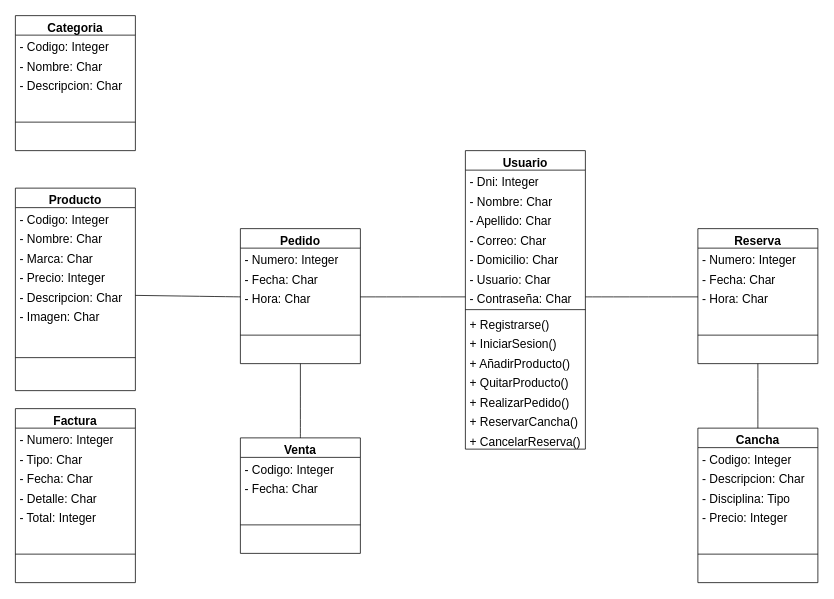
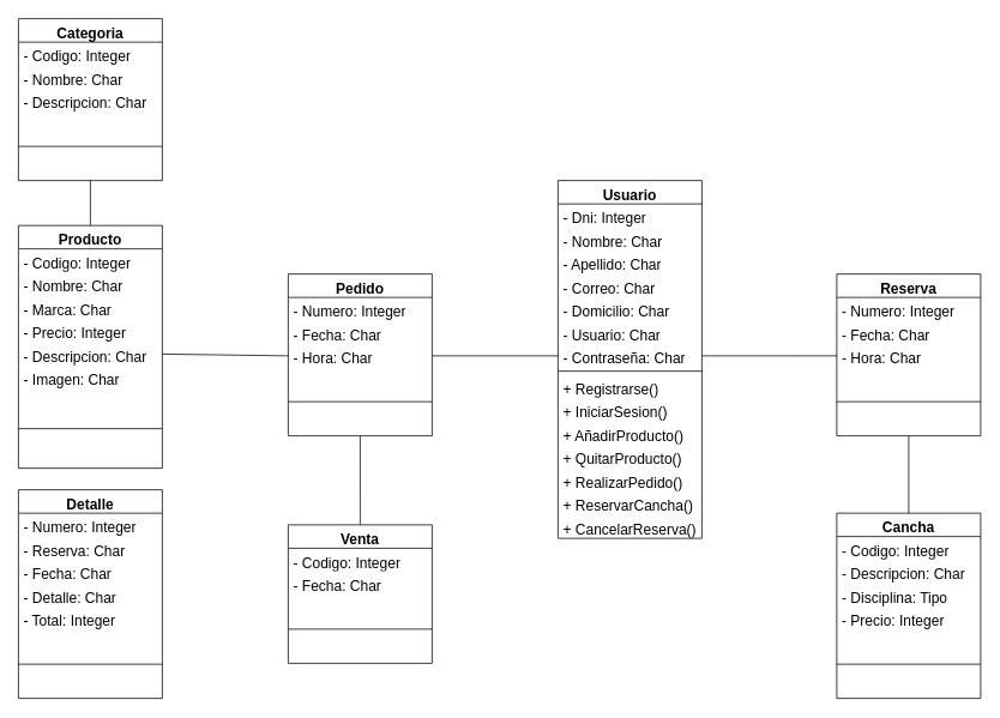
  <mxCell id="0" />
  <mxCell id="1" parent="0" />
  <mxCell id="2" value="Usuario" style="swimlane;fontStyle=1;align=center;verticalAlign=top;childLayout=stackLayout;horizontal=1;startSize=26;horizontalStack=0;resizeParent=1;resizeParentMax=0;resizeLast=0;collapsible=1;marginBottom=0;whiteSpace=wrap;html=1;fontSize=16;rounded=0;labelBackgroundColor=none;" vertex="1" parent="1"><mxGeometry x="620" y="200" width="160" height="398" as="geometry" /></mxCell>
  <mxCell id="3" value="- Dni: Integer" style="text;strokeColor=none;fillColor=none;align=left;verticalAlign=top;spacingLeft=4;spacingRight=4;overflow=hidden;rotatable=0;points=[[0,0.5],[1,0.5]];portConstraint=eastwest;whiteSpace=wrap;html=1;fontSize=16;rounded=0;labelBackgroundColor=none;" vertex="1" parent="2"><mxGeometry y="26" width="160" height="26" as="geometry" /></mxCell>
  <mxCell id="4" value="- Nombre: Char" style="text;strokeColor=none;fillColor=none;align=left;verticalAlign=top;spacingLeft=4;spacingRight=4;overflow=hidden;rotatable=0;points=[[0,0.5],[1,0.5]];portConstraint=eastwest;whiteSpace=wrap;html=1;fontSize=16;rounded=0;labelBackgroundColor=none;" vertex="1" parent="2"><mxGeometry y="52" width="160" height="26" as="geometry" /></mxCell>
  <mxCell id="5" value="- Apellido: Char" style="text;strokeColor=none;fillColor=none;align=left;verticalAlign=top;spacingLeft=4;spacingRight=4;overflow=hidden;rotatable=0;points=[[0,0.5],[1,0.5]];portConstraint=eastwest;whiteSpace=wrap;html=1;fontSize=16;rounded=0;labelBackgroundColor=none;" vertex="1" parent="2"><mxGeometry y="78" width="160" height="26" as="geometry" /></mxCell>
  <mxCell id="6" value="- Correo: Char" style="text;strokeColor=none;fillColor=none;align=left;verticalAlign=top;spacingLeft=4;spacingRight=4;overflow=hidden;rotatable=0;points=[[0,0.5],[1,0.5]];portConstraint=eastwest;whiteSpace=wrap;html=1;fontSize=16;rounded=0;labelBackgroundColor=none;" vertex="1" parent="2"><mxGeometry y="104" width="160" height="26" as="geometry" /></mxCell>
  <mxCell id="7" value="- Domicilio: Char" style="text;strokeColor=none;fillColor=none;align=left;verticalAlign=top;spacingLeft=4;spacingRight=4;overflow=hidden;rotatable=0;points=[[0,0.5],[1,0.5]];portConstraint=eastwest;whiteSpace=wrap;html=1;fontSize=16;rounded=0;labelBackgroundColor=none;" vertex="1" parent="2"><mxGeometry y="130" width="160" height="26" as="geometry" /></mxCell>
  <mxCell id="8" value="- Usuario: Char" style="text;strokeColor=none;fillColor=none;align=left;verticalAlign=top;spacingLeft=4;spacingRight=4;overflow=hidden;rotatable=0;points=[[0,0.5],[1,0.5]];portConstraint=eastwest;whiteSpace=wrap;html=1;fontSize=16;rounded=0;labelBackgroundColor=none;" vertex="1" parent="2"><mxGeometry y="156" width="160" height="26" as="geometry" /></mxCell>
  <mxCell id="9" value="- Contraseña: Char" style="text;strokeColor=none;fillColor=none;align=left;verticalAlign=top;spacingLeft=4;spacingRight=4;overflow=hidden;rotatable=0;points=[[0,0.5],[1,0.5]];portConstraint=eastwest;whiteSpace=wrap;html=1;fontSize=16;rounded=0;labelBackgroundColor=none;" vertex="1" parent="2"><mxGeometry y="182" width="160" height="26" as="geometry" /></mxCell>
  <mxCell id="10" value="" style="line;strokeWidth=1;fillColor=none;align=left;verticalAlign=middle;spacingTop=-1;spacingLeft=3;spacingRight=3;rotatable=0;labelPosition=right;points=[];portConstraint=eastwest;fontSize=16;rounded=0;labelBackgroundColor=none;" vertex="1" parent="2"><mxGeometry y="208" width="160" height="8" as="geometry" /></mxCell>
  <mxCell id="11" value="+ Registrarse()" style="text;strokeColor=none;fillColor=none;align=left;verticalAlign=top;spacingLeft=4;spacingRight=4;overflow=hidden;rotatable=0;points=[[0,0.5],[1,0.5]];portConstraint=eastwest;whiteSpace=wrap;html=1;fontSize=16;rounded=0;labelBackgroundColor=none;" vertex="1" parent="2"><mxGeometry y="216" width="160" height="26" as="geometry" /></mxCell>
  <mxCell id="12" value="+ IniciarSesion()" style="text;strokeColor=none;fillColor=none;align=left;verticalAlign=top;spacingLeft=4;spacingRight=4;overflow=hidden;rotatable=0;points=[[0,0.5],[1,0.5]];portConstraint=eastwest;whiteSpace=wrap;html=1;fontSize=16;rounded=0;labelBackgroundColor=none;" vertex="1" parent="2"><mxGeometry y="242" width="160" height="26" as="geometry" /></mxCell>
  <mxCell id="13" value="+ AñadirProducto()" style="text;strokeColor=none;fillColor=none;align=left;verticalAlign=top;spacingLeft=4;spacingRight=4;overflow=hidden;rotatable=0;points=[[0,0.5],[1,0.5]];portConstraint=eastwest;whiteSpace=wrap;html=1;fontSize=16;rounded=0;labelBackgroundColor=none;" vertex="1" parent="2"><mxGeometry y="268" width="160" height="26" as="geometry" /></mxCell>
  <mxCell id="14" value="+ QuitarProducto()" style="text;strokeColor=none;fillColor=none;align=left;verticalAlign=top;spacingLeft=4;spacingRight=4;overflow=hidden;rotatable=0;points=[[0,0.5],[1,0.5]];portConstraint=eastwest;whiteSpace=wrap;html=1;fontSize=16;rounded=0;labelBackgroundColor=none;" vertex="1" parent="2"><mxGeometry y="294" width="160" height="26" as="geometry" /></mxCell>
  <mxCell id="15" value="+ RealizarPedido()" style="text;strokeColor=none;fillColor=none;align=left;verticalAlign=top;spacingLeft=4;spacingRight=4;overflow=hidden;rotatable=0;points=[[0,0.5],[1,0.5]];portConstraint=eastwest;whiteSpace=wrap;html=1;fontSize=16;rounded=0;labelBackgroundColor=none;" vertex="1" parent="2"><mxGeometry y="320" width="160" height="26" as="geometry" /></mxCell>
  <mxCell id="16" value="+ ReservarCancha()" style="text;strokeColor=none;fillColor=none;align=left;verticalAlign=top;spacingLeft=4;spacingRight=4;overflow=hidden;rotatable=0;points=[[0,0.5],[1,0.5]];portConstraint=eastwest;whiteSpace=wrap;html=1;fontSize=16;rounded=0;labelBackgroundColor=none;" vertex="1" parent="2"><mxGeometry y="346" width="160" height="26" as="geometry" /></mxCell>
  <mxCell id="17" value="+ CancelarReserva()" style="text;strokeColor=none;fillColor=none;align=left;verticalAlign=top;spacingLeft=4;spacingRight=4;overflow=hidden;rotatable=0;points=[[0,0.5],[1,0.5]];portConstraint=eastwest;whiteSpace=wrap;html=1;fontSize=16;rounded=0;labelBackgroundColor=none;" vertex="1" parent="2"><mxGeometry y="372" width="160" height="26" as="geometry" /></mxCell>
  <mxCell id="18" value="Producto" style="swimlane;fontStyle=1;align=center;verticalAlign=top;childLayout=stackLayout;horizontal=1;startSize=26;horizontalStack=0;resizeParent=1;resizeParentMax=0;resizeLast=0;collapsible=1;marginBottom=0;whiteSpace=wrap;html=1;fontSize=16;rounded=0;labelBackgroundColor=none;" vertex="1" parent="1"><mxGeometry x="20" y="250" width="160" height="270" as="geometry" /></mxCell>
  <mxCell id="19" value="- Codigo: Integer" style="text;strokeColor=none;fillColor=none;align=left;verticalAlign=top;spacingLeft=4;spacingRight=4;overflow=hidden;rotatable=0;points=[[0,0.5],[1,0.5]];portConstraint=eastwest;whiteSpace=wrap;html=1;fontSize=16;rounded=0;labelBackgroundColor=none;" vertex="1" parent="18"><mxGeometry y="26" width="160" height="26" as="geometry" /></mxCell>
  <mxCell id="20" value="- Nombre: Char" style="text;strokeColor=none;fillColor=none;align=left;verticalAlign=top;spacingLeft=4;spacingRight=4;overflow=hidden;rotatable=0;points=[[0,0.5],[1,0.5]];portConstraint=eastwest;whiteSpace=wrap;html=1;fontSize=16;rounded=0;labelBackgroundColor=none;" vertex="1" parent="18"><mxGeometry y="52" width="160" height="26" as="geometry" /></mxCell>
  <mxCell id="21" value="- Marca: Char" style="text;strokeColor=none;fillColor=none;align=left;verticalAlign=top;spacingLeft=4;spacingRight=4;overflow=hidden;rotatable=0;points=[[0,0.5],[1,0.5]];portConstraint=eastwest;whiteSpace=wrap;html=1;fontSize=16;rounded=0;labelBackgroundColor=none;" vertex="1" parent="18"><mxGeometry y="78" width="160" height="26" as="geometry" /></mxCell>
  <mxCell id="22" value="- Precio: Integer" style="text;strokeColor=none;fillColor=none;align=left;verticalAlign=top;spacingLeft=4;spacingRight=4;overflow=hidden;rotatable=0;points=[[0,0.5],[1,0.5]];portConstraint=eastwest;whiteSpace=wrap;html=1;fontSize=16;rounded=0;labelBackgroundColor=none;" vertex="1" parent="18"><mxGeometry y="104" width="160" height="26" as="geometry" /></mxCell>
  <mxCell id="23" value="- Descripcion: Char" style="text;strokeColor=none;fillColor=none;align=left;verticalAlign=top;spacingLeft=4;spacingRight=4;overflow=hidden;rotatable=0;points=[[0,0.5],[1,0.5]];portConstraint=eastwest;whiteSpace=wrap;html=1;fontSize=16;rounded=0;labelBackgroundColor=none;" vertex="1" parent="18"><mxGeometry y="130" width="160" height="26" as="geometry" /></mxCell>
  <mxCell id="24" value="- Imagen: Char" style="text;strokeColor=none;fillColor=none;align=left;verticalAlign=top;spacingLeft=4;spacingRight=4;overflow=hidden;rotatable=0;points=[[0,0.5],[1,0.5]];portConstraint=eastwest;whiteSpace=wrap;html=1;fontSize=16;rounded=0;labelBackgroundColor=none;" vertex="1" parent="18"><mxGeometry y="156" width="160" height="26" as="geometry" /></mxCell>
  <mxCell id="25" value="" style="line;strokeWidth=1;fillColor=none;align=left;verticalAlign=middle;spacingTop=-1;spacingLeft=3;spacingRight=3;rotatable=0;labelPosition=right;points=[];portConstraint=eastwest;fontSize=16;rounded=0;labelBackgroundColor=none;" vertex="1" parent="18"><mxGeometry y="182" width="160" height="88" as="geometry" /></mxCell>
  <mxCell id="26" value="Categoria" style="swimlane;fontStyle=1;align=center;verticalAlign=top;childLayout=stackLayout;horizontal=1;startSize=26;horizontalStack=0;resizeParent=1;resizeParentMax=0;resizeLast=0;collapsible=1;marginBottom=0;whiteSpace=wrap;html=1;fontSize=16;rounded=0;labelBackgroundColor=none;" vertex="1" parent="1"><mxGeometry x="20" y="20" width="160" height="180" as="geometry" /></mxCell>
  <mxCell id="27" value="- Codigo: Integer" style="text;strokeColor=none;fillColor=none;align=left;verticalAlign=top;spacingLeft=4;spacingRight=4;overflow=hidden;rotatable=0;points=[[0,0.5],[1,0.5]];portConstraint=eastwest;whiteSpace=wrap;html=1;fontSize=16;rounded=0;labelBackgroundColor=none;" vertex="1" parent="26"><mxGeometry y="26" width="160" height="26" as="geometry" /></mxCell>
  <mxCell id="28" value="- Nombre: Char" style="text;strokeColor=none;fillColor=none;align=left;verticalAlign=top;spacingLeft=4;spacingRight=4;overflow=hidden;rotatable=0;points=[[0,0.5],[1,0.5]];portConstraint=eastwest;whiteSpace=wrap;html=1;fontSize=16;rounded=0;labelBackgroundColor=none;" vertex="1" parent="26"><mxGeometry y="52" width="160" height="26" as="geometry" /></mxCell>
  <mxCell id="29" value="- Descripcion: Char" style="text;strokeColor=none;fillColor=none;align=left;verticalAlign=top;spacingLeft=4;spacingRight=4;overflow=hidden;rotatable=0;points=[[0,0.5],[1,0.5]];portConstraint=eastwest;whiteSpace=wrap;html=1;fontSize=16;rounded=0;labelBackgroundColor=none;" vertex="1" parent="26"><mxGeometry y="78" width="160" height="26" as="geometry" /></mxCell>
  <mxCell id="30" value="" style="line;strokeWidth=1;fillColor=none;align=left;verticalAlign=middle;spacingTop=-1;spacingLeft=3;spacingRight=3;rotatable=0;labelPosition=right;points=[];portConstraint=eastwest;fontSize=16;rounded=0;labelBackgroundColor=none;" vertex="1" parent="26"><mxGeometry y="104" width="160" height="76" as="geometry" /></mxCell>
  <mxCell id="31" value="Venta" style="swimlane;fontStyle=1;align=center;verticalAlign=top;childLayout=stackLayout;horizontal=1;startSize=26;horizontalStack=0;resizeParent=1;resizeParentMax=0;resizeLast=0;collapsible=1;marginBottom=0;whiteSpace=wrap;html=1;fontSize=16;rounded=0;labelBackgroundColor=none;" vertex="1" parent="1"><mxGeometry x="320" y="583" width="160" height="154" as="geometry" /></mxCell>
  <mxCell id="32" value="- Codigo: Integer" style="text;strokeColor=none;fillColor=none;align=left;verticalAlign=top;spacingLeft=4;spacingRight=4;overflow=hidden;rotatable=0;points=[[0,0.5],[1,0.5]];portConstraint=eastwest;whiteSpace=wrap;html=1;fontSize=16;rounded=0;labelBackgroundColor=none;" vertex="1" parent="31"><mxGeometry y="26" width="160" height="26" as="geometry" /></mxCell>
  <mxCell id="33" value="- Fecha: Char" style="text;strokeColor=none;fillColor=none;align=left;verticalAlign=top;spacingLeft=4;spacingRight=4;overflow=hidden;rotatable=0;points=[[0,0.5],[1,0.5]];portConstraint=eastwest;whiteSpace=wrap;html=1;fontSize=16;rounded=0;labelBackgroundColor=none;" vertex="1" parent="31"><mxGeometry y="52" width="160" height="26" as="geometry" /></mxCell>
  <mxCell id="34" value="" style="line;strokeWidth=1;fillColor=none;align=left;verticalAlign=middle;spacingTop=-1;spacingLeft=3;spacingRight=3;rotatable=0;labelPosition=right;points=[];portConstraint=eastwest;fontSize=16;rounded=0;labelBackgroundColor=none;" vertex="1" parent="31"><mxGeometry y="78" width="160" height="76" as="geometry" /></mxCell>
- <mxCell id="35" value="Factura" style="swimlane;fontStyle=1;align=center;verticalAlign=top;childLayout=stackLayout;horizontal=1;startSize=26;horizontalStack=0;resizeParent=1;resizeParentMax=0;resizeLast=0;collapsible=1;marginBottom=0;whiteSpace=wrap;html=1;fontSize=16;rounded=0;labelBackgroundColor=none;" vertex="1" parent="1"><mxGeometry x="20" y="544" width="160" height="232" as="geometry" /></mxCell>
+ <mxCell id="35" value="Detalle" style="swimlane;fontStyle=1;align=center;verticalAlign=top;childLayout=stackLayout;horizontal=1;startSize=26;horizontalStack=0;resizeParent=1;resizeParentMax=0;resizeLast=0;collapsible=1;marginBottom=0;whiteSpace=wrap;html=1;fontSize=16;rounded=0;labelBackgroundColor=none;" vertex="1" parent="1"><mxGeometry x="20" y="544" width="160" height="232" as="geometry" /></mxCell>
  <mxCell id="36" value="- Numero: Integer" style="text;strokeColor=none;fillColor=none;align=left;verticalAlign=top;spacingLeft=4;spacingRight=4;overflow=hidden;rotatable=0;points=[[0,0.5],[1,0.5]];portConstraint=eastwest;whiteSpace=wrap;html=1;fontSize=16;rounded=0;labelBackgroundColor=none;" vertex="1" parent="35"><mxGeometry y="26" width="160" height="26" as="geometry" /></mxCell>
- <mxCell id="37" value="- Tipo: Char" style="text;strokeColor=none;fillColor=none;align=left;verticalAlign=top;spacingLeft=4;spacingRight=4;overflow=hidden;rotatable=0;points=[[0,0.5],[1,0.5]];portConstraint=eastwest;whiteSpace=wrap;html=1;fontSize=16;rounded=0;labelBackgroundColor=none;" vertex="1" parent="35"><mxGeometry y="52" width="160" height="26" as="geometry" /></mxCell>
+ <mxCell id="37" value="- Reserva: Char" style="text;strokeColor=none;fillColor=none;align=left;verticalAlign=top;spacingLeft=4;spacingRight=4;overflow=hidden;rotatable=0;points=[[0,0.5],[1,0.5]];portConstraint=eastwest;whiteSpace=wrap;html=1;fontSize=16;rounded=0;labelBackgroundColor=none;" vertex="1" parent="35"><mxGeometry y="52" width="160" height="26" as="geometry" /></mxCell>
  <mxCell id="38" value="- Fecha: Char" style="text;strokeColor=none;fillColor=none;align=left;verticalAlign=top;spacingLeft=4;spacingRight=4;overflow=hidden;rotatable=0;points=[[0,0.5],[1,0.5]];portConstraint=eastwest;whiteSpace=wrap;html=1;fontSize=16;rounded=0;labelBackgroundColor=none;" vertex="1" parent="35"><mxGeometry y="78" width="160" height="26" as="geometry" /></mxCell>
  <mxCell id="39" value="- Detalle: Char" style="text;strokeColor=none;fillColor=none;align=left;verticalAlign=top;spacingLeft=4;spacingRight=4;overflow=hidden;rotatable=0;points=[[0,0.5],[1,0.5]];portConstraint=eastwest;whiteSpace=wrap;html=1;fontSize=16;rounded=0;labelBackgroundColor=none;" vertex="1" parent="35"><mxGeometry y="104" width="160" height="26" as="geometry" /></mxCell>
  <mxCell id="40" value="- Total: Integer" style="text;strokeColor=none;fillColor=none;align=left;verticalAlign=top;spacingLeft=4;spacingRight=4;overflow=hidden;rotatable=0;points=[[0,0.5],[1,0.5]];portConstraint=eastwest;whiteSpace=wrap;html=1;fontSize=16;rounded=0;labelBackgroundColor=none;" vertex="1" parent="35"><mxGeometry y="130" width="160" height="26" as="geometry" /></mxCell>
  <mxCell id="41" value="" style="line;strokeWidth=1;fillColor=none;align=left;verticalAlign=middle;spacingTop=-1;spacingLeft=3;spacingRight=3;rotatable=0;labelPosition=right;points=[];portConstraint=eastwest;fontSize=16;rounded=0;labelBackgroundColor=none;" vertex="1" parent="35"><mxGeometry y="156" width="160" height="76" as="geometry" /></mxCell>
  <mxCell id="42" value="Cancha" style="swimlane;fontStyle=1;align=center;verticalAlign=top;childLayout=stackLayout;horizontal=1;startSize=26;horizontalStack=0;resizeParent=1;resizeParentMax=0;resizeLast=0;collapsible=1;marginBottom=0;whiteSpace=wrap;html=1;fontSize=16;rounded=0;labelBackgroundColor=none;" vertex="1" parent="1"><mxGeometry x="930" y="570" width="160" height="206" as="geometry" /></mxCell>
  <mxCell id="43" value="- Codigo: Integer" style="text;strokeColor=none;fillColor=none;align=left;verticalAlign=top;spacingLeft=4;spacingRight=4;overflow=hidden;rotatable=0;points=[[0,0.5],[1,0.5]];portConstraint=eastwest;whiteSpace=wrap;html=1;fontSize=16;rounded=0;labelBackgroundColor=none;" vertex="1" parent="42"><mxGeometry y="26" width="160" height="26" as="geometry" /></mxCell>
  <mxCell id="44" value="- Descripcion: Char" style="text;strokeColor=none;fillColor=none;align=left;verticalAlign=top;spacingLeft=4;spacingRight=4;overflow=hidden;rotatable=0;points=[[0,0.5],[1,0.5]];portConstraint=eastwest;whiteSpace=wrap;html=1;fontSize=16;rounded=0;labelBackgroundColor=none;" vertex="1" parent="42"><mxGeometry y="52" width="160" height="26" as="geometry" /></mxCell>
  <mxCell id="45" value="- Disciplina: Tipo" style="text;strokeColor=none;fillColor=none;align=left;verticalAlign=top;spacingLeft=4;spacingRight=4;overflow=hidden;rotatable=0;points=[[0,0.5],[1,0.5]];portConstraint=eastwest;whiteSpace=wrap;html=1;fontSize=16;rounded=0;labelBackgroundColor=none;" vertex="1" parent="42"><mxGeometry y="78" width="160" height="26" as="geometry" /></mxCell>
  <mxCell id="46" value="- Precio: Integer" style="text;strokeColor=none;fillColor=none;align=left;verticalAlign=top;spacingLeft=4;spacingRight=4;overflow=hidden;rotatable=0;points=[[0,0.5],[1,0.5]];portConstraint=eastwest;whiteSpace=wrap;html=1;fontSize=16;rounded=0;labelBackgroundColor=none;" vertex="1" parent="42"><mxGeometry y="104" width="160" height="26" as="geometry" /></mxCell>
  <mxCell id="47" value="" style="line;strokeWidth=1;fillColor=none;align=left;verticalAlign=middle;spacingTop=-1;spacingLeft=3;spacingRight=3;rotatable=0;labelPosition=right;points=[];portConstraint=eastwest;fontSize=16;rounded=0;labelBackgroundColor=none;" vertex="1" parent="42"><mxGeometry y="130" width="160" height="76" as="geometry" /></mxCell>
  <mxCell id="48" value="Reserva" style="swimlane;fontStyle=1;align=center;verticalAlign=top;childLayout=stackLayout;horizontal=1;startSize=26;horizontalStack=0;resizeParent=1;resizeParentMax=0;resizeLast=0;collapsible=1;marginBottom=0;whiteSpace=wrap;html=1;fontSize=16;rounded=0;labelBackgroundColor=none;" vertex="1" parent="1"><mxGeometry x="930" y="304" width="160" height="180" as="geometry" /></mxCell>
  <mxCell id="49" value="- Numero: Integer" style="text;strokeColor=none;fillColor=none;align=left;verticalAlign=top;spacingLeft=4;spacingRight=4;overflow=hidden;rotatable=0;points=[[0,0.5],[1,0.5]];portConstraint=eastwest;whiteSpace=wrap;html=1;fontSize=16;rounded=0;labelBackgroundColor=none;" vertex="1" parent="48"><mxGeometry y="26" width="160" height="26" as="geometry" /></mxCell>
  <mxCell id="50" value="- Fecha: Char" style="text;strokeColor=none;fillColor=none;align=left;verticalAlign=top;spacingLeft=4;spacingRight=4;overflow=hidden;rotatable=0;points=[[0,0.5],[1,0.5]];portConstraint=eastwest;whiteSpace=wrap;html=1;fontSize=16;rounded=0;labelBackgroundColor=none;" vertex="1" parent="48"><mxGeometry y="52" width="160" height="26" as="geometry" /></mxCell>
  <mxCell id="51" value="- Hora: Char" style="text;strokeColor=none;fillColor=none;align=left;verticalAlign=top;spacingLeft=4;spacingRight=4;overflow=hidden;rotatable=0;points=[[0,0.5],[1,0.5]];portConstraint=eastwest;whiteSpace=wrap;html=1;fontSize=16;rounded=0;labelBackgroundColor=none;" vertex="1" parent="48"><mxGeometry y="78" width="160" height="26" as="geometry" /></mxCell>
  <mxCell id="52" value="" style="line;strokeWidth=1;fillColor=none;align=left;verticalAlign=middle;spacingTop=-1;spacingLeft=3;spacingRight=3;rotatable=0;labelPosition=right;points=[];portConstraint=eastwest;fontSize=16;rounded=0;labelBackgroundColor=none;" vertex="1" parent="48"><mxGeometry y="104" width="160" height="76" as="geometry" /></mxCell>
  <mxCell id="53" value="Pedido" style="swimlane;fontStyle=1;align=center;verticalAlign=top;childLayout=stackLayout;horizontal=1;startSize=26;horizontalStack=0;resizeParent=1;resizeParentMax=0;resizeLast=0;collapsible=1;marginBottom=0;whiteSpace=wrap;html=1;fontSize=16;rounded=0;labelBackgroundColor=none;" vertex="1" parent="1"><mxGeometry x="320" y="304" width="160" height="180" as="geometry" /></mxCell>
  <mxCell id="54" value="- Numero: Integer" style="text;strokeColor=none;fillColor=none;align=left;verticalAlign=top;spacingLeft=4;spacingRight=4;overflow=hidden;rotatable=0;points=[[0,0.5],[1,0.5]];portConstraint=eastwest;whiteSpace=wrap;html=1;fontSize=16;rounded=0;labelBackgroundColor=none;" vertex="1" parent="53"><mxGeometry y="26" width="160" height="26" as="geometry" /></mxCell>
  <mxCell id="55" value="- Fecha: Char" style="text;strokeColor=none;fillColor=none;align=left;verticalAlign=top;spacingLeft=4;spacingRight=4;overflow=hidden;rotatable=0;points=[[0,0.5],[1,0.5]];portConstraint=eastwest;whiteSpace=wrap;html=1;fontSize=16;rounded=0;labelBackgroundColor=none;" vertex="1" parent="53"><mxGeometry y="52" width="160" height="26" as="geometry" /></mxCell>
  <mxCell id="56" value="- Hora: Char" style="text;strokeColor=none;fillColor=none;align=left;verticalAlign=top;spacingLeft=4;spacingRight=4;overflow=hidden;rotatable=0;points=[[0,0.5],[1,0.5]];portConstraint=eastwest;whiteSpace=wrap;html=1;fontSize=16;rounded=0;labelBackgroundColor=none;" vertex="1" parent="53"><mxGeometry y="78" width="160" height="26" as="geometry" /></mxCell>
  <mxCell id="57" value="" style="line;strokeWidth=1;fillColor=none;align=left;verticalAlign=middle;spacingTop=-1;spacingLeft=3;spacingRight=3;rotatable=0;labelPosition=right;points=[];portConstraint=eastwest;fontSize=16;rounded=0;labelBackgroundColor=none;" vertex="1" parent="53"><mxGeometry y="104" width="160" height="76" as="geometry" /></mxCell>
  <mxCell id="58" value="" style="endArrow=none;html=1;rounded=0;fontSize=12;startSize=8;endSize=8;curved=1;exitX=1;exitY=0.5;exitDx=0;exitDy=0;entryX=0;entryY=0.5;entryDx=0;entryDy=0;labelBackgroundColor=none;fontColor=default;" edge="1" parent="1" source="56" target="9"><mxGeometry width="50" height="50" relative="1" as="geometry"><mxPoint x="540" y="370" as="sourcePoint" /><mxPoint x="590" y="320" as="targetPoint" /></mxGeometry></mxCell>
+ <mxCell id="59" value="" style="endArrow=none;html=1;rounded=0;fontSize=12;startSize=8;endSize=8;curved=1;exitX=0.5;exitY=0;exitDx=0;exitDy=0;entryX=0.5;entryY=1;entryDx=0;entryDy=0;" edge="1" parent="1" source="18" target="26"><mxGeometry width="50" height="50" relative="1" as="geometry"><mxPoint x="380" y="370" as="sourcePoint" /><mxPoint x="430" y="320" as="targetPoint" /></mxGeometry></mxCell>
  <mxCell id="60" value="" style="endArrow=none;html=1;rounded=0;fontSize=12;startSize=8;endSize=8;curved=1;entryX=1;entryY=0.5;entryDx=0;entryDy=0;exitX=0;exitY=0.5;exitDx=0;exitDy=0;" edge="1" parent="1" source="56" target="23"><mxGeometry width="50" height="50" relative="1" as="geometry"><mxPoint x="260" y="430" as="sourcePoint" /><mxPoint x="280" y="320" as="targetPoint" /></mxGeometry></mxCell>
  <mxCell id="61" value="" style="endArrow=none;html=1;rounded=0;fontSize=12;startSize=8;endSize=8;curved=1;entryX=0.5;entryY=1;entryDx=0;entryDy=0;exitX=0.5;exitY=0;exitDx=0;exitDy=0;" edge="1" parent="1" source="31" target="53"><mxGeometry width="50" height="50" relative="1" as="geometry"><mxPoint x="380" y="640" as="sourcePoint" /><mxPoint x="430" y="590" as="targetPoint" /></mxGeometry></mxCell>
  <mxCell id="62" value="" style="endArrow=none;html=1;rounded=0;fontSize=12;startSize=8;endSize=8;curved=1;exitX=1;exitY=0.5;exitDx=0;exitDy=0;entryX=0;entryY=0.5;entryDx=0;entryDy=0;" edge="1" parent="1" source="9" target="51"><mxGeometry width="50" height="50" relative="1" as="geometry"><mxPoint x="870" y="510" as="sourcePoint" /><mxPoint x="920" y="460" as="targetPoint" /></mxGeometry></mxCell>
  <mxCell id="63" value="" style="endArrow=none;html=1;rounded=0;fontSize=12;startSize=8;endSize=8;curved=1;entryX=0.5;entryY=1;entryDx=0;entryDy=0;exitX=0.5;exitY=0;exitDx=0;exitDy=0;" edge="1" parent="1" source="42" target="48"><mxGeometry width="50" height="50" relative="1" as="geometry"><mxPoint x="870" y="510" as="sourcePoint" /><mxPoint x="920" y="460" as="targetPoint" /></mxGeometry></mxCell>
